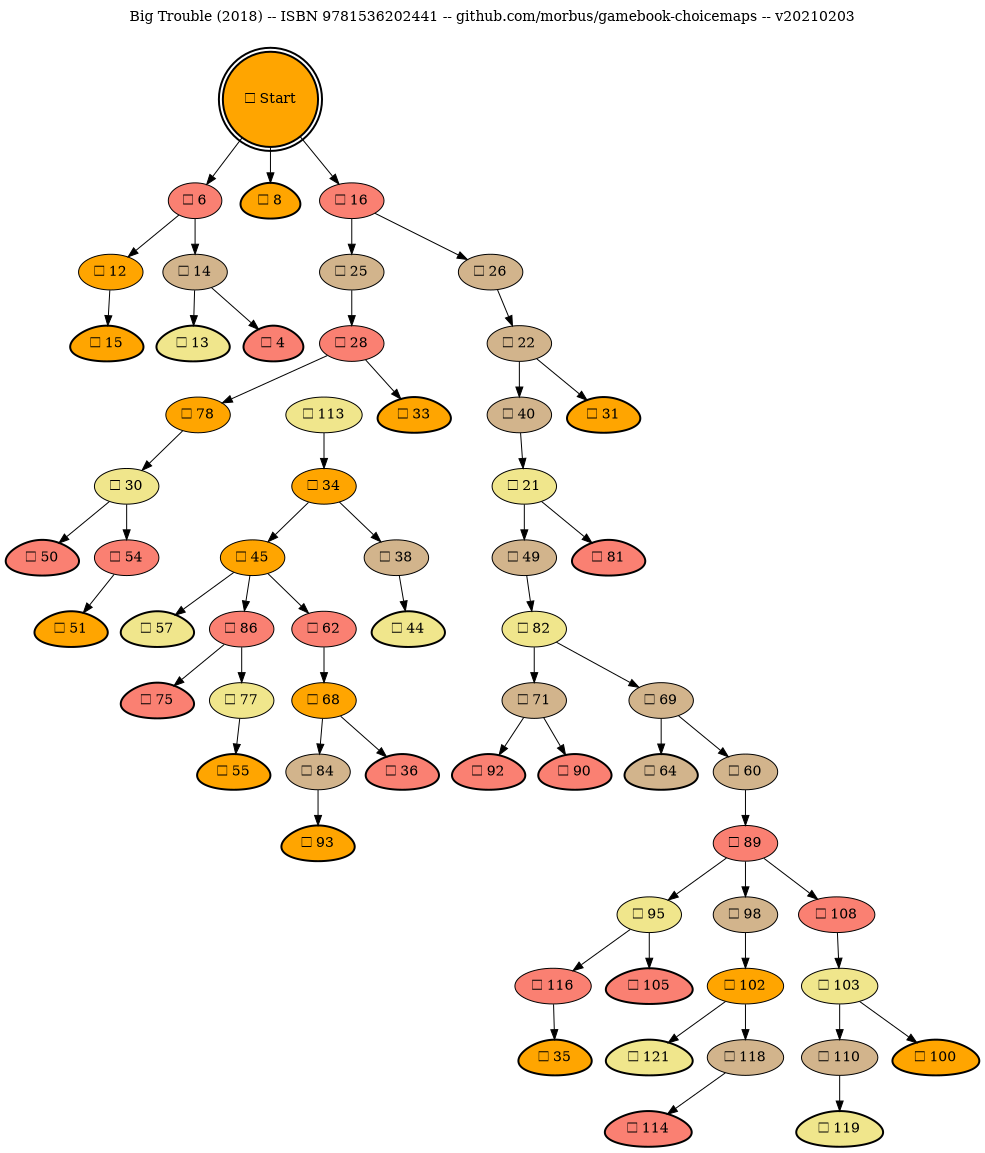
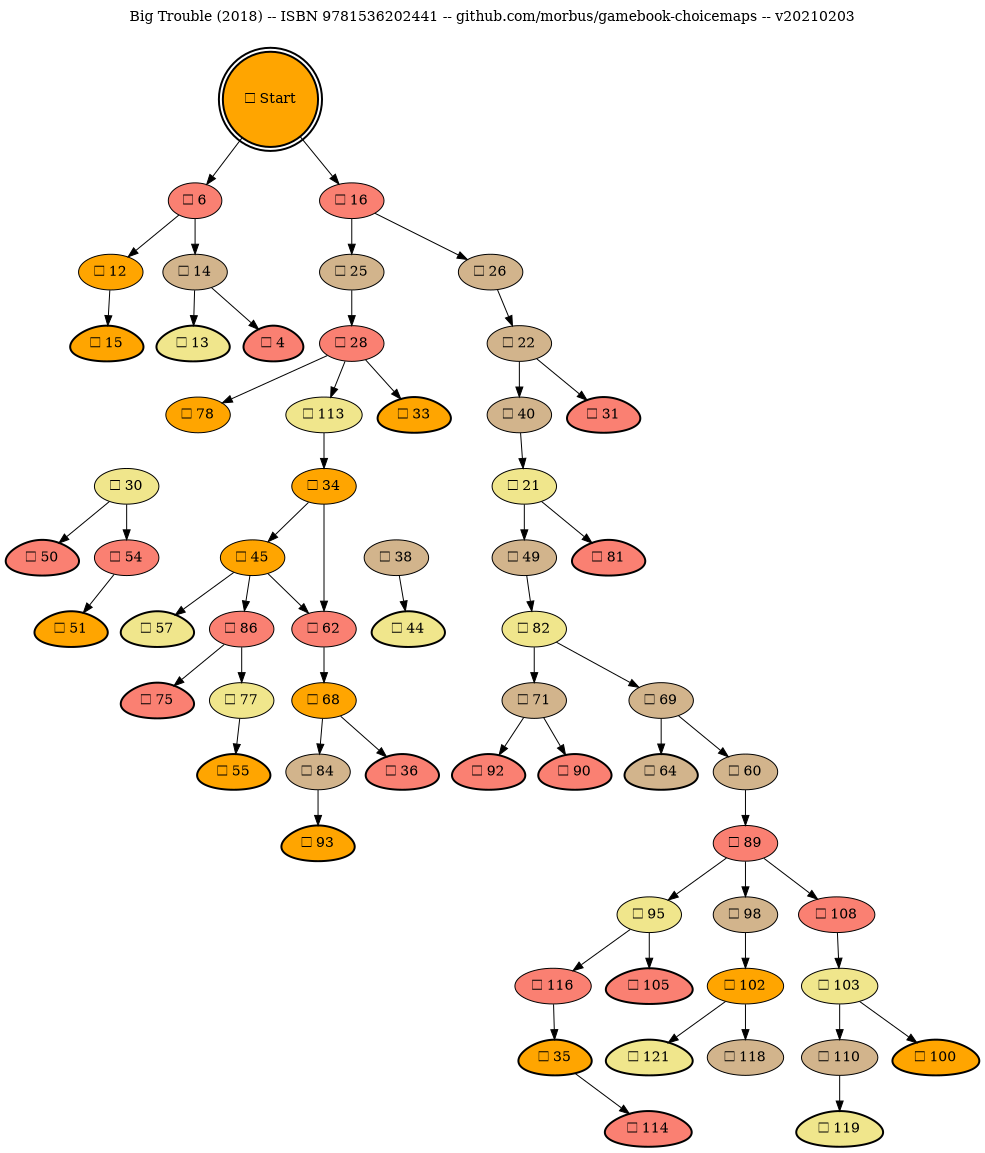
  digraph {
    label="Big Trouble (2018) -- ISBN 9781536202441 -- github.com/morbus/gamebook-choicemaps -- v20210203"
    labelloc=t
    rankdir=TB
    node [fillcolor=salmon style=filled]
    n1 [fillcolor=orange label="☐ Start" shape=doublecircle style="filled,bold"]
    n2 [label="☐ 6"]
-   n3 [fillcolor=orange label="☐ 8" shape=egg style="filled,bold"]
    n4 [label="☐ 16"]
    n5 [fillcolor=orange label="☐ 12"]
    n6 [fillcolor=tan label="☐ 14"]
    n7 [fillcolor=tan label="☐ 25"]
    n8 [fillcolor=tan label="☐ 26"]
    n9 [fillcolor=orange label="☐ 15" shape=egg style="filled,bold"]
    n10 [label="☐ 4" shape=egg style="filled,bold"]
    n11 [fillcolor=khaki label="☐ 13" shape=egg style="filled,bold"]
    n12 [label="☐ 28"]
    n13 [fillcolor=tan label="☐ 22"]
    n14 [fillcolor=khaki label="☐ 113"]
    n15 [fillcolor=orange label="☐ 33" shape=egg style="filled,bold"]
    n16 [fillcolor=orange label="☐ 78"]
-   n17 [fillcolor=orange label="☐ 31" shape=egg style="filled,bold"]
+   n17 [label="☐ 31" shape=egg style="filled,bold"]
    n18 [fillcolor=tan label="☐ 40"]
    n19 [fillcolor=khaki label="☐ 21"]
    n20 [label="☐ 81" shape=egg style="filled,bold"]
    n21 [fillcolor=tan label="☐ 49"]
    n22 [fillcolor=khaki label="☐ 82"]
    n23 [fillcolor=orange label="☐ 34"]
    n24 [fillcolor=khaki label="☐ 30"]
    n25 [fillcolor=tan label="☐ 38"]
    n26 [fillcolor=orange label="☐ 45"]
    n27 [label="☐ 50" shape=egg style="filled,bold"]
    n28 [label="☐ 54"]
    n29 [fillcolor=orange label="☐ 51" shape=egg style="filled,bold"]
    n30 [fillcolor=khaki label="☐ 44" shape=egg style="filled,bold"]
    n31 [fillcolor=khaki label="☐ 57" shape=egg style="filled,bold"]
    n32 [label="☐ 62"]
    n33 [label="☐ 86"]
    n34 [fillcolor=orange label="☐ 68"]
    n35 [label="☐ 75" shape=egg style="filled,bold"]
    n36 [fillcolor=khaki label="☐ 77"]
    n37 [fillcolor=orange label="☐ 35" shape=egg style="filled,bold"]
    n38 [label="☐ 36" shape=egg style="filled,bold"]
    n39 [fillcolor=tan label="☐ 69"]
    n40 [fillcolor=tan label="☐ 71"]
    n41 [fillcolor=tan label="☐ 84"]
    n42 [fillcolor=orange label="☐ 55" shape=egg style="filled,bold"]
    n43 [fillcolor=tan label="☐ 60"]
    n44 [fillcolor=tan label="☐ 64" shape=egg style="filled,bold"]
    n45 [label="☐ 90" shape=egg style="filled,bold"]
    n46 [label="☐ 92" shape=egg style="filled,bold"]
    n47 [label="☐ 89"]
    n48 [fillcolor=khaki label="☐ 95"]
    n49 [fillcolor=tan label="☐ 98"]
    n50 [label="☐ 108"]
    n51 [label="☐ 116"]
    n52 [label="☐ 105" shape=egg style="filled,bold"]
    n53 [fillcolor=orange label="☐ 102"]
    n54 [fillcolor=khaki label="☐ 103"]
    n55 [fillcolor=orange label="☐ 93" shape=egg style="filled,bold"]
    n56 [fillcolor=tan label="☐ 118"]
    n57 [fillcolor=khaki label="☐ 121" shape=egg style="filled,bold"]
    n58 [fillcolor=orange label="☐ 100" shape=egg style="filled,bold"]
    n59 [fillcolor=tan label="☐ 110"]
    n60 [label="☐ 114" shape=egg style="filled,bold"]
    n61 [fillcolor=khaki label="☐ 119" shape=egg style="filled,bold"]
    n1 -> n2
-   n1 -> n3
    n1 -> n4
    n2 -> n5
    n2 -> n6
    n4 -> n7
    n4 -> n8
    n5 -> n9
    n6 -> n10
    n6 -> n11
    n7 -> n12
    n8 -> n13
+   n12 -> n14
    n12 -> n15
    n12 -> n16
    n13 -> n17
    n13 -> n18
    n14 -> n23
-   n16 -> n24
    n18 -> n19
    n19 -> n20
    n19 -> n21
    n21 -> n22
    n22 -> n39
    n22 -> n40
-   n23 -> n25
+   n23 -> n32
    n23 -> n26
    n24 -> n27
    n24 -> n28
    n25 -> n30
    n26 -> n31
    n26 -> n32
    n26 -> n33
    n28 -> n29
    n32 -> n34
    n33 -> n35
    n33 -> n36
    n34 -> n38
    n34 -> n41
    n36 -> n42
    n39 -> n43
    n39 -> n44
    n40 -> n45
    n40 -> n46
    n41 -> n55
    n43 -> n47
    n47 -> n48
    n47 -> n49
    n47 -> n50
    n48 -> n51
    n48 -> n52
    n49 -> n53
    n50 -> n54
    n51 -> n37
    n53 -> n56
    n53 -> n57
    n54 -> n58
    n54 -> n59
-   n56 -> n60
+   n37 -> n60
    n59 -> n61
  }
